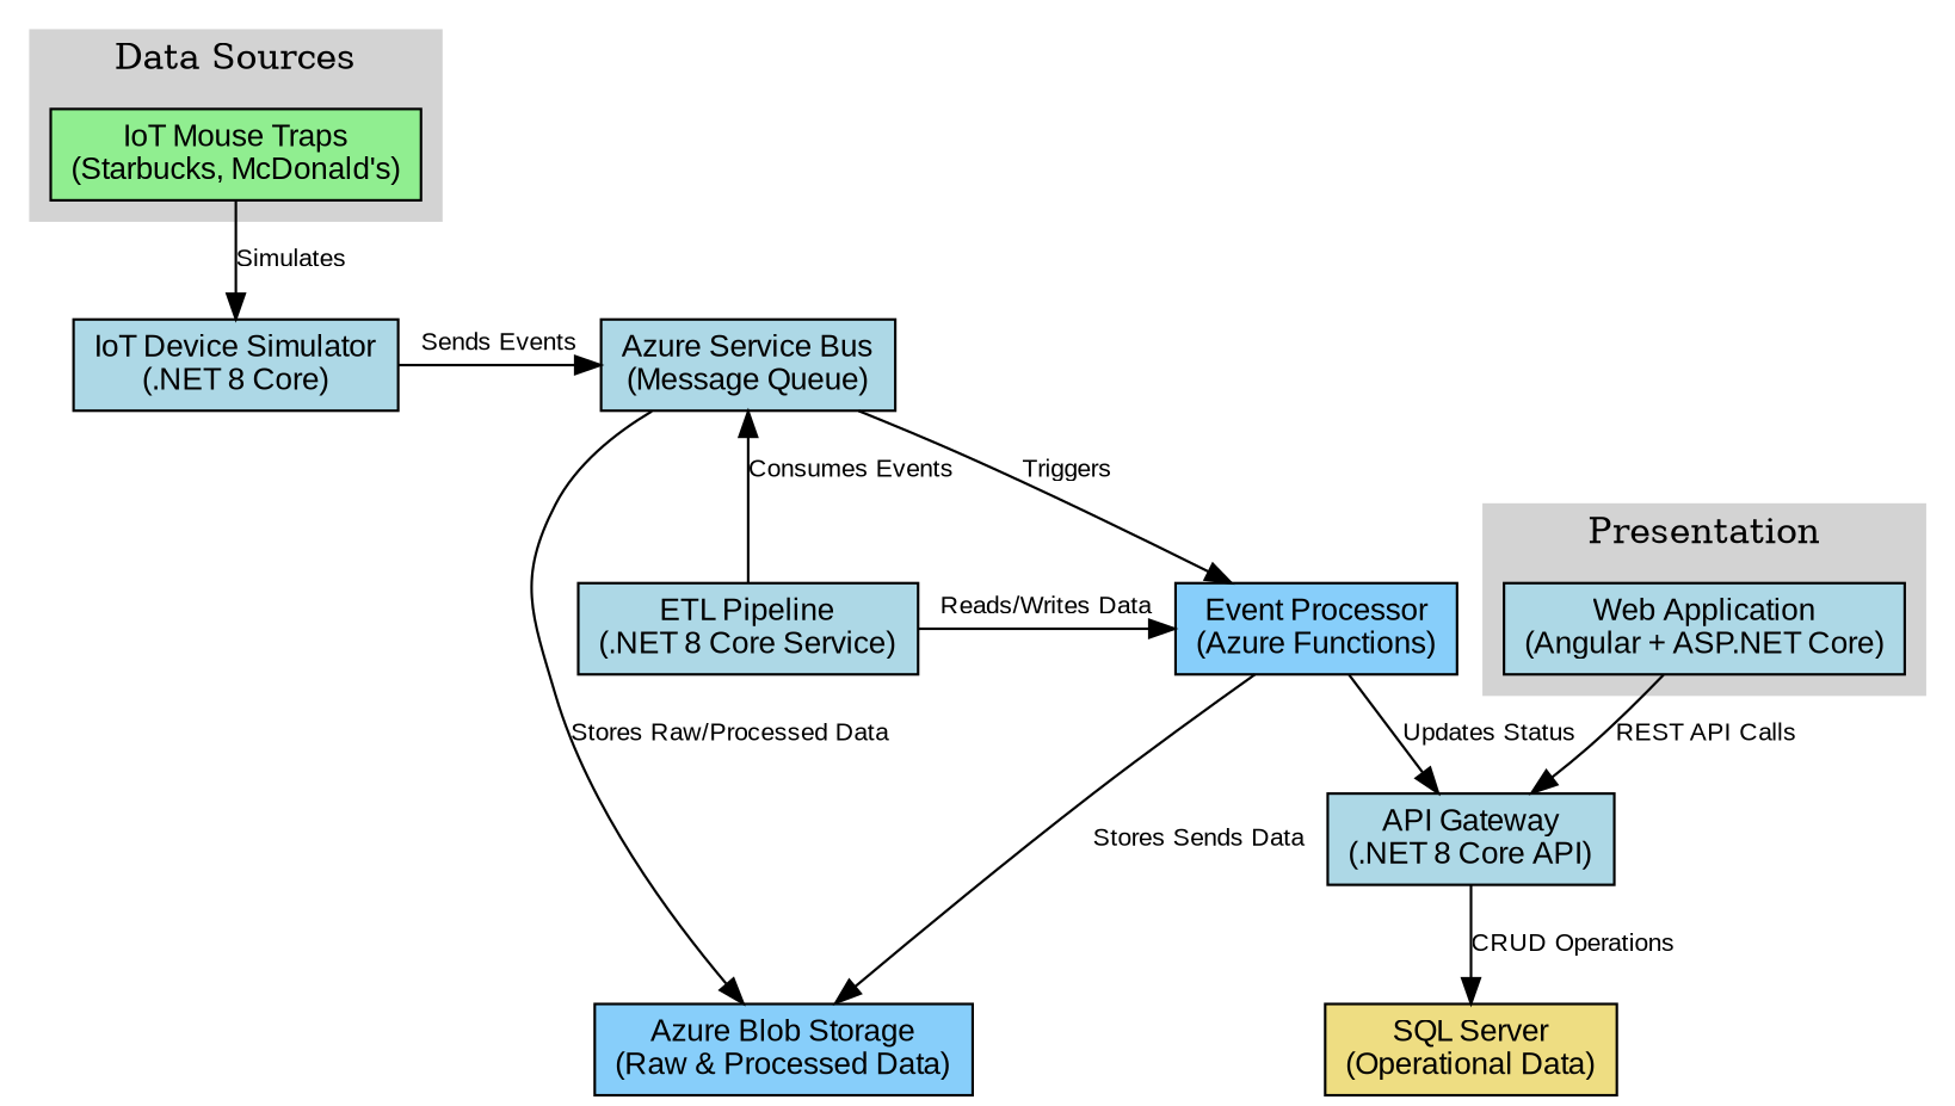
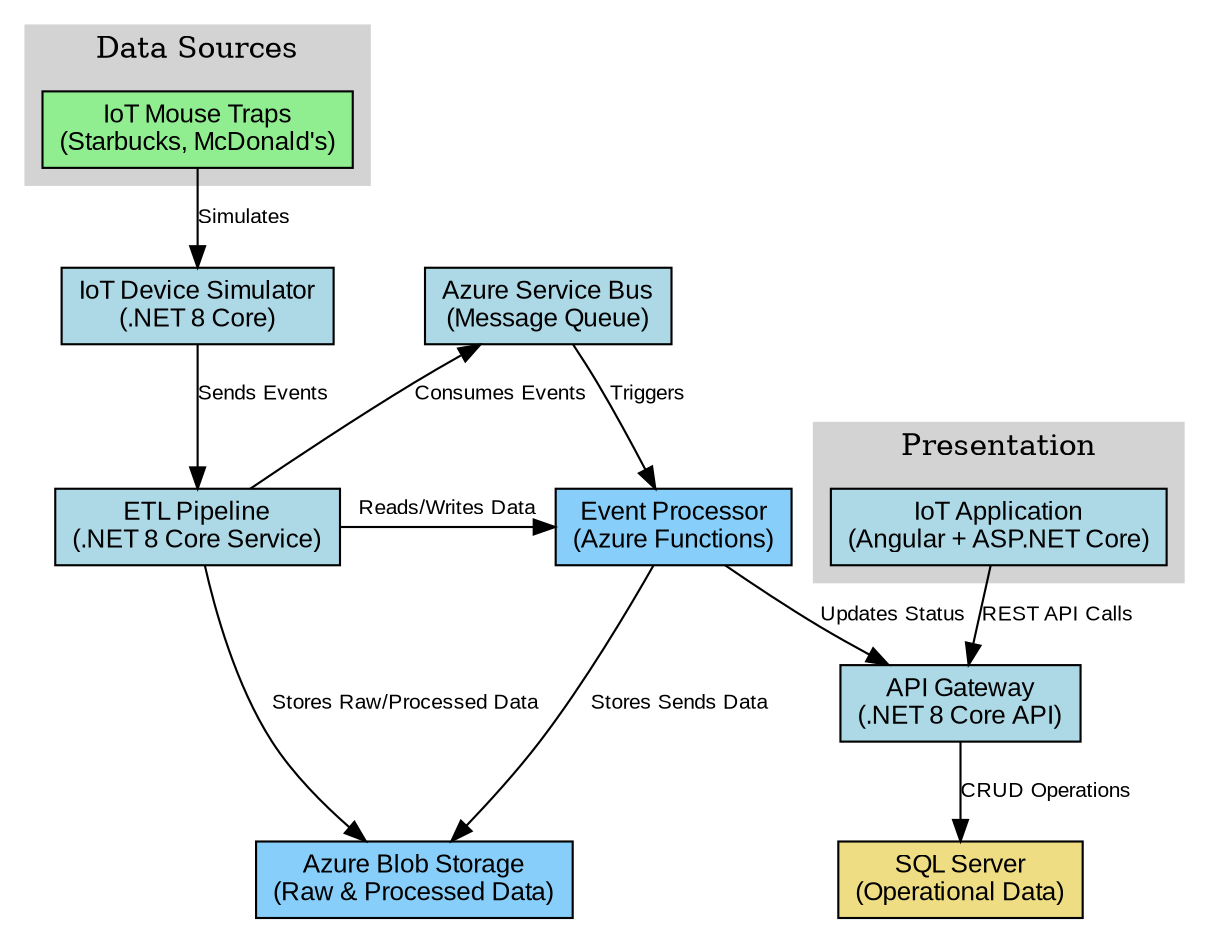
  digraph {
    rankdir=TB
    node [fillcolor=lightblue fontname=Arial fontsize=12 shape=box style=filled]
    edge [fontname=Arial fontsize=10]
    n1 [label="IoT Device Simulator\n(.NET 8 Core)"]
    n2 [label="Azure Service Bus\n(Message Queue)"]
    n3 [fillcolor=lightskyblue label="Event Processor\n(Azure Functions)"]
    n4 [label="ETL Pipeline\n(.NET 8 Core Service)"]
    n5 [fillcolor=lightgoldenrod label="SQL Server\n(Operational Data)"]
    n6 [fillcolor=lightskyblue label="Azure Blob Storage\n(Raw & Processed Data)"]
    n7 [fillcolor=lightgreen label="IoT Mouse Traps\n(Starbucks, McDonald's)"]
-   n8 [label="Web Application\n(Angular + ASP.NET Core)"]
+   n8 [label="IoT Application\n(Angular + ASP.NET Core)"]
    n9 [label="API Gateway\n(.NET 8 Core API)"]
    subgraph sub_1 {
      rank=same
      n1
      n2
    }
    subgraph sub_2 {
      rank=same
      n3
      n4
    }
    subgraph sub_3 {
      rank=same
      n5
      n6
    }
    subgraph cluster_4 {
      color=lightgrey
      label="Data Sources"
      style=filled
      n7
    }
    subgraph cluster_5 {
      color=lightgrey
      label="Data Processing"
      style=filled
    }
    subgraph cluster_6 {
      color=lightgrey
      label="Data Storage"
      style=filled
    }
    subgraph cluster_7 {
      color=lightgrey
      label=Presentation
      style=filled
      n8
    }
-   n1 -> n2 [label="Sends Events"]
+   n1 -> n4 [label="Sends Events"]
    n2 -> n3 [label=Triggers]
    n3 -> n6 [label="Stores Sends Data"]
    n3 -> n9 [label="Updates Status"]
    n4 -> n2 [label="Consumes Events"]
    n4 -> n3 [label="Reads/Writes Data"]
-   n2 -> n6 [label="Stores Raw/Processed Data"]
+   n4 -> n6 [label="Stores Raw/Processed Data"]
    n7 -> n1 [label=Simulates]
    n8 -> n9 [label="REST API Calls"]
    n9 -> n5 [label="CRUD Operations"]
  }
